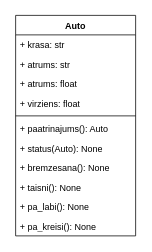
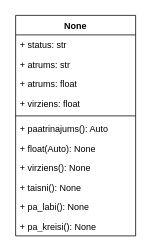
  <mxCell id="0" />
  <mxCell id="1" parent="0" />
- <mxCell id="2" value="Auto" style="swimlane;fontStyle=1;align=center;verticalAlign=top;childLayout=stackLayout;horizontal=1;startSize=26;horizontalStack=0;resizeParent=1;resizeParentMax=0;resizeLast=0;collapsible=1;marginBottom=0;whiteSpace=wrap;html=1;" vertex="1" parent="1"><mxGeometry x="20" y="20" width="160" height="294" as="geometry" /></mxCell>
- <mxCell id="3" value="+ krasa: str" style="text;strokeColor=none;fillColor=none;align=left;verticalAlign=top;spacingLeft=4;spacingRight=4;overflow=hidden;rotatable=0;points=[[0,0.5],[1,0.5]];portConstraint=eastwest;whiteSpace=wrap;html=1;" vertex="1" parent="2"><mxGeometry y="26" width="160" height="26" as="geometry" /></mxCell>
+ <mxCell id="2" value="None" style="swimlane;fontStyle=1;align=center;verticalAlign=top;childLayout=stackLayout;horizontal=1;startSize=26;horizontalStack=0;resizeParent=1;resizeParentMax=0;resizeLast=0;collapsible=1;marginBottom=0;whiteSpace=wrap;html=1;" vertex="1" parent="1"><mxGeometry x="20" y="20" width="160" height="294" as="geometry" /></mxCell>
+ <mxCell id="3" value="+ status: str" style="text;strokeColor=none;fillColor=none;align=left;verticalAlign=top;spacingLeft=4;spacingRight=4;overflow=hidden;rotatable=0;points=[[0,0.5],[1,0.5]];portConstraint=eastwest;whiteSpace=wrap;html=1;" vertex="1" parent="2"><mxGeometry y="26" width="160" height="26" as="geometry" /></mxCell>
  <mxCell id="4" value="+ atrums: str" style="text;strokeColor=none;fillColor=none;align=left;verticalAlign=top;spacingLeft=4;spacingRight=4;overflow=hidden;rotatable=0;points=[[0,0.5],[1,0.5]];portConstraint=eastwest;whiteSpace=wrap;html=1;" vertex="1" parent="2"><mxGeometry y="52" width="160" height="26" as="geometry" /></mxCell>
  <mxCell id="5" value="+ atrums: float" style="text;strokeColor=none;fillColor=none;align=left;verticalAlign=top;spacingLeft=4;spacingRight=4;overflow=hidden;rotatable=0;points=[[0,0.5],[1,0.5]];portConstraint=eastwest;whiteSpace=wrap;html=1;" vertex="1" parent="2"><mxGeometry y="78" width="160" height="26" as="geometry" /></mxCell>
  <mxCell id="6" value="+ virziens: float" style="text;strokeColor=none;fillColor=none;align=left;verticalAlign=top;spacingLeft=4;spacingRight=4;overflow=hidden;rotatable=0;points=[[0,0.5],[1,0.5]];portConstraint=eastwest;whiteSpace=wrap;html=1;" vertex="1" parent="2"><mxGeometry y="104" width="160" height="26" as="geometry" /></mxCell>
  <mxCell id="7" value="" style="line;strokeWidth=1;fillColor=none;align=left;verticalAlign=middle;spacingTop=-1;spacingLeft=3;spacingRight=3;rotatable=0;labelPosition=right;points=[];portConstraint=eastwest;strokeColor=inherit;" vertex="1" parent="2"><mxGeometry y="130" width="160" height="8" as="geometry" /></mxCell>
  <mxCell id="8" value="+ paatrinajums(): Auto" style="text;strokeColor=none;fillColor=none;align=left;verticalAlign=top;spacingLeft=4;spacingRight=4;overflow=hidden;rotatable=0;points=[[0,0.5],[1,0.5]];portConstraint=eastwest;whiteSpace=wrap;html=1;" vertex="1" parent="2"><mxGeometry y="138" width="160" height="26" as="geometry" /></mxCell>
- <mxCell id="9" value="+ status(Auto): None" style="text;strokeColor=none;fillColor=none;align=left;verticalAlign=top;spacingLeft=4;spacingRight=4;overflow=hidden;rotatable=0;points=[[0,0.5],[1,0.5]];portConstraint=eastwest;whiteSpace=wrap;html=1;" vertex="1" parent="2"><mxGeometry y="164" width="160" height="26" as="geometry" /></mxCell>
- <mxCell id="10" value="+ bremzesana(): None" style="text;strokeColor=none;fillColor=none;align=left;verticalAlign=top;spacingLeft=4;spacingRight=4;overflow=hidden;rotatable=0;points=[[0,0.5],[1,0.5]];portConstraint=eastwest;whiteSpace=wrap;html=1;" vertex="1" parent="2"><mxGeometry y="190" width="160" height="26" as="geometry" /></mxCell>
+ <mxCell id="9" value="+ float(Auto): None" style="text;strokeColor=none;fillColor=none;align=left;verticalAlign=top;spacingLeft=4;spacingRight=4;overflow=hidden;rotatable=0;points=[[0,0.5],[1,0.5]];portConstraint=eastwest;whiteSpace=wrap;html=1;" vertex="1" parent="2"><mxGeometry y="164" width="160" height="26" as="geometry" /></mxCell>
+ <mxCell id="10" value="+ virziens(): None" style="text;strokeColor=none;fillColor=none;align=left;verticalAlign=top;spacingLeft=4;spacingRight=4;overflow=hidden;rotatable=0;points=[[0,0.5],[1,0.5]];portConstraint=eastwest;whiteSpace=wrap;html=1;" vertex="1" parent="2"><mxGeometry y="190" width="160" height="26" as="geometry" /></mxCell>
  <mxCell id="11" value="+ taisni(): None" style="text;strokeColor=none;fillColor=none;align=left;verticalAlign=top;spacingLeft=4;spacingRight=4;overflow=hidden;rotatable=0;points=[[0,0.5],[1,0.5]];portConstraint=eastwest;whiteSpace=wrap;html=1;" vertex="1" parent="2"><mxGeometry y="216" width="160" height="26" as="geometry" /></mxCell>
  <mxCell id="12" value="+ pa_labi(): None" style="text;strokeColor=none;fillColor=none;align=left;verticalAlign=top;spacingLeft=4;spacingRight=4;overflow=hidden;rotatable=0;points=[[0,0.5],[1,0.5]];portConstraint=eastwest;whiteSpace=wrap;html=1;" vertex="1" parent="2"><mxGeometry y="242" width="160" height="26" as="geometry" /></mxCell>
  <mxCell id="13" value="+ pa_kreisi(): None" style="text;strokeColor=none;fillColor=none;align=left;verticalAlign=top;spacingLeft=4;spacingRight=4;overflow=hidden;rotatable=0;points=[[0,0.5],[1,0.5]];portConstraint=eastwest;whiteSpace=wrap;html=1;" vertex="1" parent="2"><mxGeometry y="268" width="160" height="26" as="geometry" /></mxCell>
